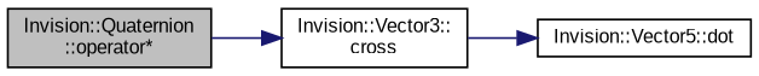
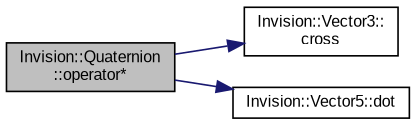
  digraph {
    fontname="Liberation Sans"
    rankdir=LR
    node [color=black fillcolor=white fontname="Liberation Sans" fontsize=10 shape=record style=filled]
    edge [color=midnightblue fontname="Liberation Sans" fontsize=10 labelfontname=Helvetica labelfontsize=10 style=solid]
    n1 [fillcolor=grey75 fontcolor=black height=0.2 label="Invision::Quaternion\l::operator*" width=0.4]
    n2 [height=0.2 label="Invision::Vector3::\lcross" width=0.4]
    n3 [height=0.2 label="Invision::Vector5::dot" width=0.4]
    n1 -> n2
-   n2 -> n3
+   n1 -> n3
  }
